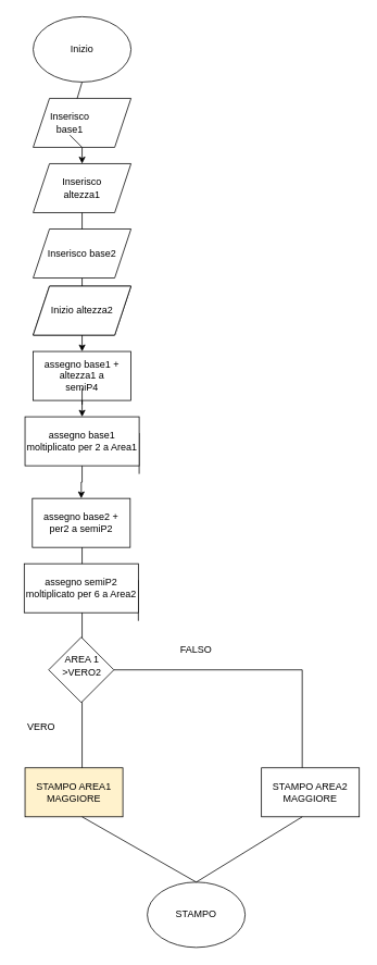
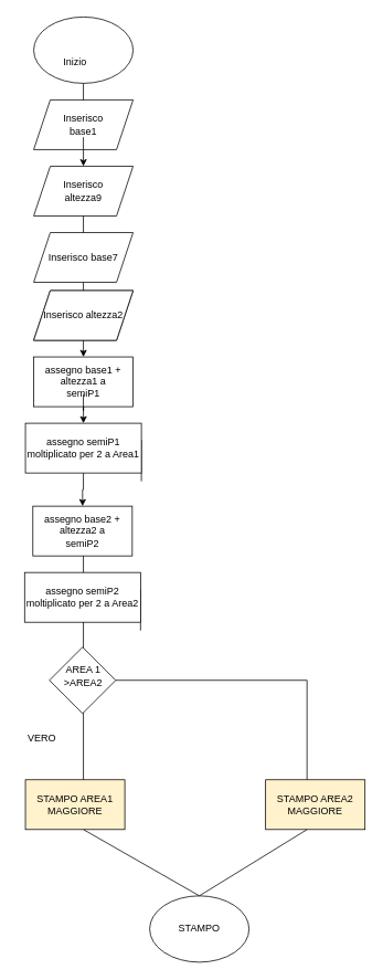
  <mxCell id="0" />
  <mxCell id="1" parent="0" />
  <mxCell id="2" value="" style="ellipse;whiteSpace=wrap;html=1;" parent="1" vertex="1"><mxGeometry x="40" y="20" width="120" height="80" as="geometry" /></mxCell>
  <mxCell id="3" value="" style="endArrow=none;html=1;rounded=0;entryX=0.5;entryY=1;entryDx=0;entryDy=0;startArrow=none;" edge="1" parent="1" source="17" target="2"><mxGeometry width="50" height="50" relative="1" as="geometry"><mxPoint x="100" y="180" as="sourcePoint" /><mxPoint x="150" y="130" as="targetPoint" /><Array as="points" /></mxGeometry></mxCell>
  <mxCell id="4" value="" style="endArrow=none;html=1;rounded=0;entryX=0.5;entryY=1;entryDx=0;entryDy=0;entryPerimeter=0;exitX=0.5;exitY=0;exitDx=0;exitDy=0;" edge="1" parent="1"><mxGeometry width="50" height="50" relative="1" as="geometry"><mxPoint x="100" y="300" as="sourcePoint" /><mxPoint x="100" y="240" as="targetPoint" /></mxGeometry></mxCell>
  <mxCell id="5" value="Inserisco Lato 2" style="text;html=1;strokeColor=none;fillColor=none;align=center;verticalAlign=middle;whiteSpace=wrap;rounded=0;" vertex="1" parent="1"><mxGeometry x="70" y="295" width="60" height="30" as="geometry" /></mxCell>
  <mxCell id="6" value="" style="shape=parallelogram;perimeter=parallelogramPerimeter;whiteSpace=wrap;html=1;fixedSize=1;" vertex="1" parent="1"><mxGeometry x="40" y="200" width="120" height="60" as="geometry" /></mxCell>
- <mxCell id="7" value="Inserisco altezza1" style="text;html=1;strokeColor=none;fillColor=none;align=center;verticalAlign=middle;whiteSpace=wrap;rounded=0;" vertex="1" parent="1"><mxGeometry x="70" y="215" width="60" height="30" as="geometry" /></mxCell>
+ <mxCell id="7" value="Inserisco altezza9" style="text;html=1;strokeColor=none;fillColor=none;align=center;verticalAlign=middle;whiteSpace=wrap;rounded=0;" vertex="1" parent="1"><mxGeometry x="70" y="215" width="60" height="30" as="geometry" /></mxCell>
  <mxCell id="8" style="edgeStyle=orthogonalEdgeStyle;rounded=0;orthogonalLoop=1;jettySize=auto;html=1;exitX=0.5;exitY=1;exitDx=0;exitDy=0;entryX=0.5;entryY=0;entryDx=0;entryDy=0;" edge="1" parent="1" source="9" target="6"><mxGeometry relative="1" as="geometry" /></mxCell>
  <mxCell id="9" value="" style="shape=parallelogram;perimeter=parallelogramPerimeter;whiteSpace=wrap;html=1;fixedSize=1;" vertex="1" parent="1"><mxGeometry x="40" y="120" width="120" height="60" as="geometry" /></mxCell>
  <mxCell id="10" value="" style="endArrow=none;html=1;rounded=0;" edge="1" parent="1"><mxGeometry width="50" height="50" relative="1" as="geometry"><mxPoint x="170" y="580" as="sourcePoint" /><mxPoint x="170" y="530" as="targetPoint" /></mxGeometry></mxCell>
  <mxCell id="11" value="" style="rounded=0;whiteSpace=wrap;html=1;" vertex="1" parent="1"><mxGeometry x="40" y="430" width="120" height="60" as="geometry" /></mxCell>
  <mxCell id="12" style="edgeStyle=orthogonalEdgeStyle;rounded=0;orthogonalLoop=1;jettySize=auto;html=1;entryX=0.5;entryY=0;entryDx=0;entryDy=0;" edge="1" parent="1" source="13" target="25"><mxGeometry relative="1" as="geometry" /></mxCell>
- <mxCell id="13" value="assegno base1 + altezza1 a semiP4" style="text;html=1;strokeColor=none;fillColor=none;align=center;verticalAlign=middle;whiteSpace=wrap;rounded=0;" vertex="1" parent="1"><mxGeometry x="50" y="445" width="100" height="30" as="geometry" /></mxCell>
+ <mxCell id="13" value="assegno base1 + altezza1 a semiP1" style="text;html=1;strokeColor=none;fillColor=none;align=center;verticalAlign=middle;whiteSpace=wrap;rounded=0;" vertex="1" parent="1"><mxGeometry x="50" y="445" width="100" height="30" as="geometry" /></mxCell>
  <mxCell id="14" value="" style="endArrow=none;html=1;rounded=0;" edge="1" parent="1"><mxGeometry width="50" height="50" relative="1" as="geometry"><mxPoint x="100" y="620" as="sourcePoint" /><mxPoint x="100" y="990" as="targetPoint" /></mxGeometry></mxCell>
  <mxCell id="15" value="STAMPO" style="ellipse;whiteSpace=wrap;html=1;" vertex="1" parent="1"><mxGeometry x="180" y="1080" width="120" height="80" as="geometry" /></mxCell>
- <mxCell id="16" value="Inizio" style="text;html=1;strokeColor=none;fillColor=none;align=center;verticalAlign=middle;whiteSpace=wrap;rounded=0;" vertex="1" parent="1"><mxGeometry x="70" y="45" width="60" height="30" as="geometry" /></mxCell>
- <mxCell id="17" value="Inserisco base1" style="text;html=1;strokeColor=none;fillColor=none;align=center;verticalAlign=middle;whiteSpace=wrap;rounded=0;" vertex="1" parent="1"><mxGeometry x="55" y="135" width="60" height="30" as="geometry" /></mxCell>
+ <mxCell id="16" value="Inizio" style="text;html=1;strokeColor=none;fillColor=none;align=center;verticalAlign=middle;whiteSpace=wrap;rounded=0;" vertex="1" parent="1"><mxGeometry x="60" y="60" width="60" height="30" as="geometry" /></mxCell>
+ <mxCell id="17" value="Inserisco base1" style="text;html=1;strokeColor=none;fillColor=none;align=center;verticalAlign=middle;whiteSpace=wrap;rounded=0;" vertex="1" parent="1"><mxGeometry x="70" y="135" width="60" height="30" as="geometry" /></mxCell>
  <mxCell id="18" value="" style="endArrow=none;html=1;rounded=0;entryX=0.5;entryY=1;entryDx=0;entryDy=0;" edge="1" parent="1" target="17"><mxGeometry width="50" height="50" relative="1" as="geometry"><mxPoint x="100" y="180" as="sourcePoint" /><mxPoint x="100" y="100" as="targetPoint" /><Array as="points" /></mxGeometry></mxCell>
  <mxCell id="19" value="" style="shape=parallelogram;perimeter=parallelogramPerimeter;whiteSpace=wrap;html=1;fixedSize=1;" vertex="1" parent="1"><mxGeometry x="40" y="350" width="120" height="60" as="geometry" /></mxCell>
  <mxCell id="20" style="edgeStyle=orthogonalEdgeStyle;rounded=0;orthogonalLoop=1;jettySize=auto;html=1;exitX=0.5;exitY=1;exitDx=0;exitDy=0;entryX=0.5;entryY=0;entryDx=0;entryDy=0;endArrow=none;" edge="1" parent="1" source="21" target="23"><mxGeometry relative="1" as="geometry" /></mxCell>
- <mxCell id="21" value="Inserisco base2" style="shape=parallelogram;perimeter=parallelogramPerimeter;whiteSpace=wrap;html=1;fixedSize=1;" vertex="1" parent="1"><mxGeometry x="40" y="280" width="120" height="60" as="geometry" /></mxCell>
+ <mxCell id="21" value="Inserisco base7" style="shape=parallelogram;perimeter=parallelogramPerimeter;whiteSpace=wrap;html=1;fixedSize=1;" vertex="1" parent="1"><mxGeometry x="40" y="280" width="120" height="60" as="geometry" /></mxCell>
  <mxCell id="22" style="edgeStyle=orthogonalEdgeStyle;rounded=0;orthogonalLoop=1;jettySize=auto;html=1;exitX=0.5;exitY=1;exitDx=0;exitDy=0;entryX=0.5;entryY=0;entryDx=0;entryDy=0;" edge="1" parent="1" source="23" target="11"><mxGeometry relative="1" as="geometry" /></mxCell>
- <mxCell id="23" value="Inizio altezza2" style="shape=parallelogram;perimeter=parallelogramPerimeter;whiteSpace=wrap;html=1;fixedSize=1;" vertex="1" parent="1"><mxGeometry x="40" y="350" width="120" height="60" as="geometry" /></mxCell>
+ <mxCell id="23" value="Inserisco altezza2" style="shape=parallelogram;perimeter=parallelogramPerimeter;whiteSpace=wrap;html=1;fixedSize=1;" vertex="1" parent="1"><mxGeometry x="40" y="350" width="120" height="60" as="geometry" /></mxCell>
  <mxCell id="24" style="edgeStyle=orthogonalEdgeStyle;rounded=0;orthogonalLoop=1;jettySize=auto;html=1;exitX=0.5;exitY=1;exitDx=0;exitDy=0;entryX=0.5;entryY=0;entryDx=0;entryDy=0;" edge="1" parent="1" source="25" target="28"><mxGeometry relative="1" as="geometry" /></mxCell>
  <mxCell id="25" value="" style="rounded=0;whiteSpace=wrap;html=1;" vertex="1" parent="1"><mxGeometry x="30" y="510" width="140" height="60" as="geometry" /></mxCell>
- <mxCell id="26" value="assegno base1 moltiplicato per 2 a Area1" style="text;html=1;strokeColor=none;fillColor=none;align=center;verticalAlign=middle;whiteSpace=wrap;rounded=0;" vertex="1" parent="1"><mxGeometry x="30" y="525" width="140" height="30" as="geometry" /></mxCell>
+ <mxCell id="26" value="assegno semiP1 moltiplicato per 2 a Area1" style="text;html=1;strokeColor=none;fillColor=none;align=center;verticalAlign=middle;whiteSpace=wrap;rounded=0;" vertex="1" parent="1"><mxGeometry x="30" y="525" width="140" height="30" as="geometry" /></mxCell>
  <mxCell id="27" value="" style="endArrow=none;html=1;rounded=0;" edge="1" parent="1"><mxGeometry width="50" height="50" relative="1" as="geometry"><mxPoint x="169" y="760" as="sourcePoint" /><mxPoint x="169" y="710" as="targetPoint" /></mxGeometry></mxCell>
  <mxCell id="28" value="" style="rounded=0;whiteSpace=wrap;html=1;" vertex="1" parent="1"><mxGeometry x="39" y="610" width="120" height="60" as="geometry" /></mxCell>
- <mxCell id="29" value="assegno base2 + per2 a semiP2" style="text;html=1;strokeColor=none;fillColor=none;align=center;verticalAlign=middle;whiteSpace=wrap;rounded=0;" vertex="1" parent="1"><mxGeometry x="49" y="625" width="100" height="30" as="geometry" /></mxCell>
+ <mxCell id="29" value="assegno base2 + altezza2 a semiP2" style="text;html=1;strokeColor=none;fillColor=none;align=center;verticalAlign=middle;whiteSpace=wrap;rounded=0;" vertex="1" parent="1"><mxGeometry x="49" y="625" width="100" height="30" as="geometry" /></mxCell>
  <mxCell id="30" value="" style="rounded=0;whiteSpace=wrap;html=1;" vertex="1" parent="1"><mxGeometry x="29" y="690" width="140" height="60" as="geometry" /></mxCell>
- <mxCell id="31" value="assegno semiP2 moltiplicato per 6 a Area2" style="text;html=1;strokeColor=none;fillColor=none;align=center;verticalAlign=middle;whiteSpace=wrap;rounded=0;" vertex="1" parent="1"><mxGeometry x="29" y="705" width="140" height="30" as="geometry" /></mxCell>
+ <mxCell id="31" value="assegno semiP2 moltiplicato per 2 a Area2" style="text;html=1;strokeColor=none;fillColor=none;align=center;verticalAlign=middle;whiteSpace=wrap;rounded=0;" vertex="1" parent="1"><mxGeometry x="29" y="705" width="140" height="30" as="geometry" /></mxCell>
  <mxCell id="32" value="" style="rhombus;whiteSpace=wrap;html=1;" vertex="1" parent="1"><mxGeometry x="59" y="780" width="80" height="80" as="geometry" /></mxCell>
- <mxCell id="33" value="AREA 1 &amp;gt;VERO2" style="text;html=1;strokeColor=none;fillColor=none;align=center;verticalAlign=middle;whiteSpace=wrap;rounded=0;" vertex="1" parent="1"><mxGeometry x="70" y="800" width="60" height="30" as="geometry" /></mxCell>
+ <mxCell id="33" value="AREA 1 &amp;gt;AREA2" style="text;html=1;strokeColor=none;fillColor=none;align=center;verticalAlign=middle;whiteSpace=wrap;rounded=0;" vertex="1" parent="1"><mxGeometry x="70" y="800" width="60" height="30" as="geometry" /></mxCell>
  <mxCell id="34" value="" style="endArrow=none;html=1;rounded=0;" edge="1" parent="1"><mxGeometry width="50" height="50" relative="1" as="geometry"><mxPoint x="139" y="820" as="sourcePoint" /><mxPoint x="370" y="950" as="targetPoint" /><Array as="points"><mxPoint x="370" y="820" /></Array></mxGeometry></mxCell>
  <mxCell id="35" value="VERO" style="text;html=1;strokeColor=none;fillColor=none;align=center;verticalAlign=middle;whiteSpace=wrap;rounded=0;" vertex="1" parent="1"><mxGeometry x="20" y="875" width="60" height="30" as="geometry" /></mxCell>
- <mxCell id="36" value="FALSO" style="text;html=1;strokeColor=none;fillColor=none;align=center;verticalAlign=middle;whiteSpace=wrap;rounded=0;" vertex="1" parent="1"><mxGeometry x="210" y="780" width="60" height="30" as="geometry" /></mxCell>
  <mxCell id="37" value="STAMPO AREA1 MAGGIORE" style="rounded=0;whiteSpace=wrap;html=1;fillColor=#fff2cc;" vertex="1" parent="1"><mxGeometry x="30" y="940" width="120" height="60" as="geometry" /></mxCell>
- <mxCell id="38" value="STAMPO AREA2 MAGGIORE" style="rounded=0;whiteSpace=wrap;html=1;" vertex="1" parent="1"><mxGeometry x="320" y="940" width="120" height="60" as="geometry" /></mxCell>
+ <mxCell id="38" value="STAMPO AREA2 MAGGIORE" style="rounded=0;whiteSpace=wrap;html=1;fillColor=#fff2cc;" vertex="1" parent="1"><mxGeometry x="320" y="940" width="120" height="60" as="geometry" /></mxCell>
  <mxCell id="39" value="" style="endArrow=none;html=1;rounded=0;exitX=0.5;exitY=0;exitDx=0;exitDy=0;" edge="1" parent="1" source="15"><mxGeometry width="50" height="50" relative="1" as="geometry"><mxPoint x="50" y="1050" as="sourcePoint" /><mxPoint x="100" y="1000" as="targetPoint" /></mxGeometry></mxCell>
  <mxCell id="40" value="" style="endArrow=none;html=1;rounded=0;entryX=0.417;entryY=1;entryDx=0;entryDy=0;entryPerimeter=0;" edge="1" parent="1" target="38"><mxGeometry width="50" height="50" relative="1" as="geometry"><mxPoint x="240" y="1080" as="sourcePoint" /><mxPoint x="210" y="1000" as="targetPoint" /></mxGeometry></mxCell>
